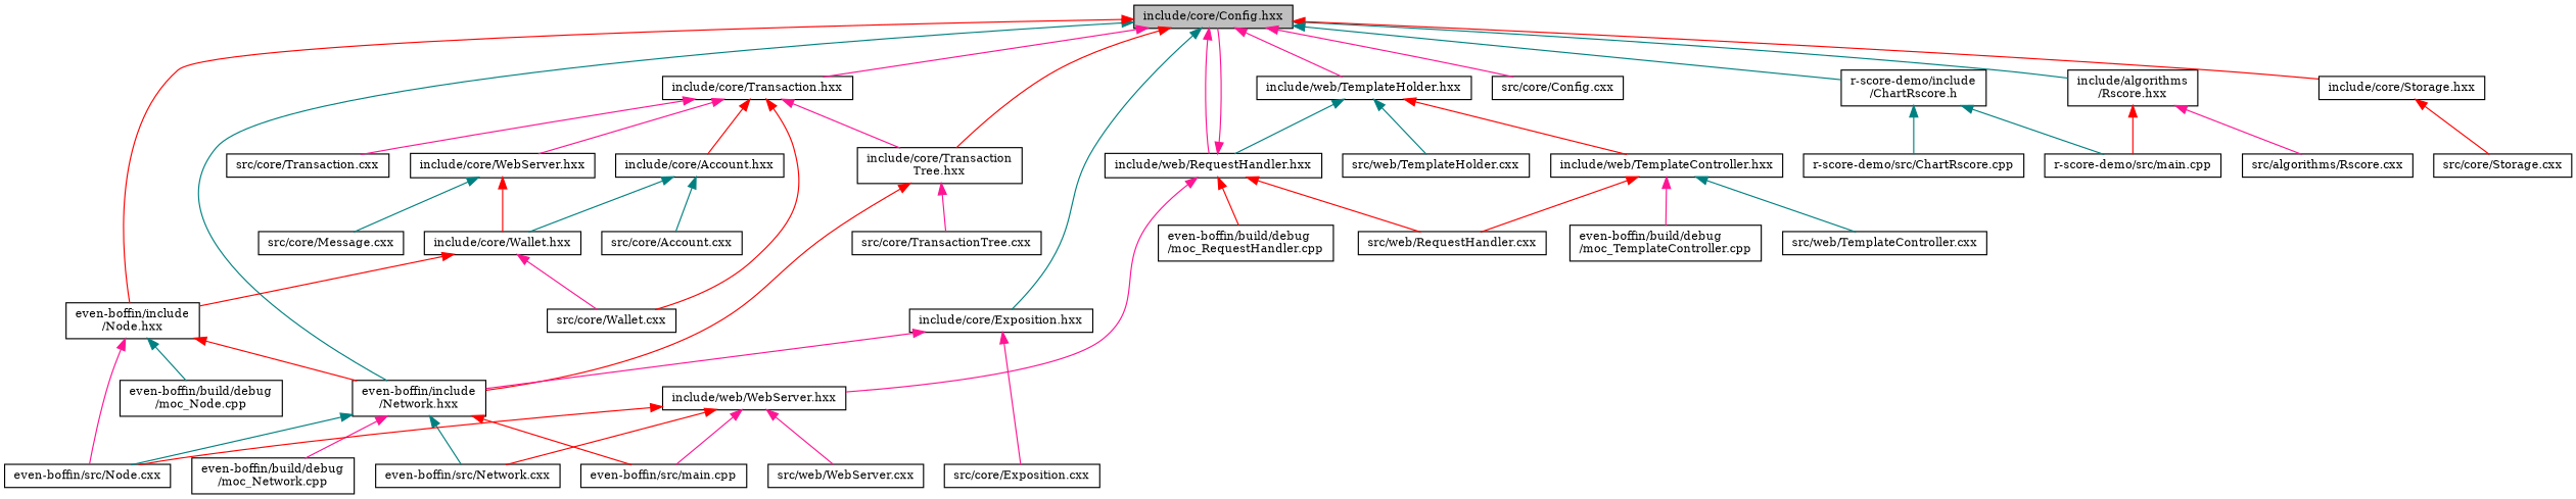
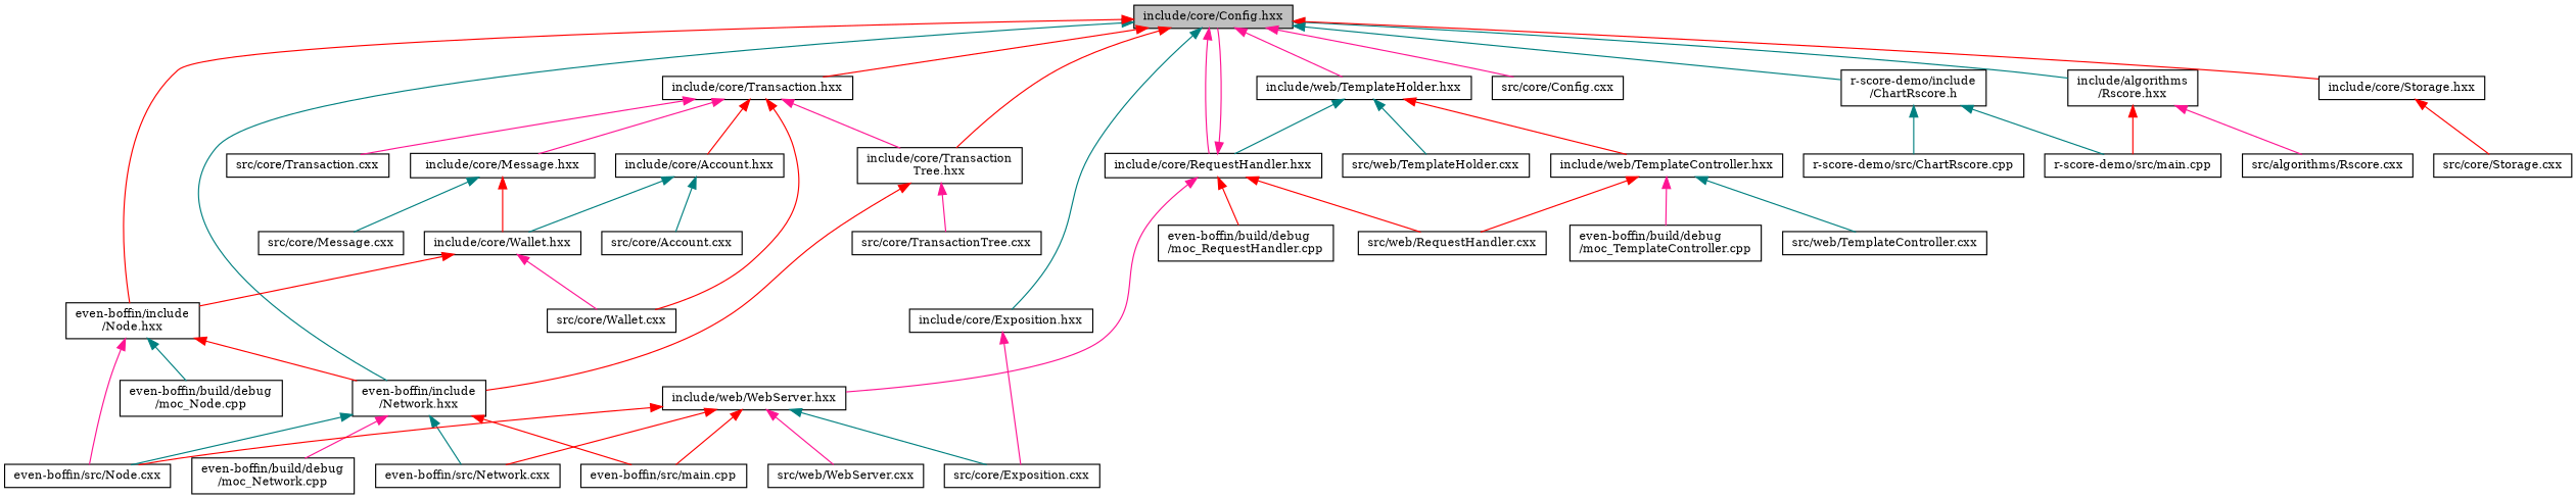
  digraph {
    fontname="DejaVu Serif"
    node [color=black fillcolor=white fontname="DejaVu Serif" fontsize=10 shape=record style=filled]
    edge [color=red dir=back fontname="DejaVu Serif" fontsize=10 labelfontname=Helvetica labelfontsize=10 style=solid]
    n1 [fillcolor=grey75 fontcolor=black height=0.2 label="include/core/Config.hxx" width=0.4]
    n2 [height=0.2 label="even-boffin/include\l/Network.hxx" width=0.4]
    n3 [height=0.2 label="even-boffin/include\l/Node.hxx" width=0.4]
-   n4 [height=0.2 label="include/web/RequestHandler.hxx" width=0.4]
+   n4 [height=0.2 label="include/core/RequestHandler.hxx" width=0.4]
    n5 [height=0.2 label="src/core/Config.cxx" width=0.4]
    n6 [height=0.2 label="include/web/TemplateHolder.hxx" width=0.4]
    n7 [height=0.2 label="include/algorithms\l/Rscore.hxx" width=0.4]
    n8 [height=0.2 label="include/core/Transaction.hxx" width=0.4]
    n9 [height=0.2 label="include/core/Transaction\lTree.hxx" width=0.4]
    n10 [height=0.2 label="include/core/Exposition.hxx" width=0.4]
    n11 [height=0.2 label="include/core/Storage.hxx" width=0.4]
    n12 [height=0.2 label="r-score-demo/include\l/ChartRscore.h" width=0.4]
    n13 [height=0.2 label="even-boffin/build/debug\l/moc_Network.cpp" width=0.4]
    n14 [height=0.2 label="even-boffin/src/main.cpp" width=0.4]
    n15 [height=0.2 label="even-boffin/src/Network.cxx" width=0.4]
    n16 [height=0.2 label="even-boffin/src/Node.cxx" width=0.4]
    n17 [height=0.2 label="even-boffin/build/debug\l/moc_Node.cpp" width=0.4]
    n18 [height=0.2 label="even-boffin/build/debug\l/moc_RequestHandler.cpp" width=0.4]
    n19 [height=0.2 label="include/web/WebServer.hxx" width=0.4]
    n20 [height=0.2 label="src/web/RequestHandler.cxx" width=0.4]
    n21 [height=0.2 label="include/web/TemplateController.hxx" width=0.4]
    n22 [height=0.2 label="src/web/TemplateHolder.cxx" width=0.4]
    n23 [height=0.2 label="r-score-demo/src/main.cpp" width=0.4]
    n24 [height=0.2 label="src/algorithms/Rscore.cxx" width=0.4]
    n25 [height=0.2 label="include/core/Account.hxx" width=0.4]
    n26 [height=0.2 label="src/core/Wallet.cxx" width=0.4]
-   n27 [height=0.2 label="include/core/WebServer.hxx" width=0.4]
+   n27 [height=0.2 label="include/core/Message.hxx" width=0.4]
    n28 [height=0.2 label="src/core/Transaction.cxx" width=0.4]
    n29 [height=0.2 label="src/core/TransactionTree.cxx" width=0.4]
    n30 [height=0.2 label="src/core/Exposition.cxx" width=0.4]
    n31 [height=0.2 label="src/core/Storage.cxx" width=0.4]
    n32 [height=0.2 label="r-score-demo/src/ChartRscore.cpp" width=0.4]
    n33 [height=0.2 label="src/web/WebServer.cxx" width=0.4]
    n34 [height=0.2 label="even-boffin/build/debug\l/moc_TemplateController.cpp" width=0.4]
    n35 [height=0.2 label="src/web/TemplateController.cxx" width=0.4]
    n36 [height=0.2 label="include/core/Wallet.hxx" width=0.4]
    n37 [height=0.2 label="src/core/Account.cxx" width=0.4]
    n38 [height=0.2 label="src/core/Message.cxx" width=0.4]
    n1 -> n2 [color=teal]
    n1 -> n3
    n1 -> n4 [color=deeppink]
    n1 -> n5 [color=deeppink]
    n1 -> n6 [color=deeppink]
    n1 -> n7 [color=teal]
-   n1 -> n8 [color=deeppink]
+   n1 -> n8
    n1 -> n9
    n1 -> n10 [color=teal]
    n1 -> n11
    n1 -> n12 [color=teal]
    n2 -> n13 [color=deeppink]
    n2 -> n14
    n2 -> n15 [color=teal]
    n2 -> n16 [color=teal]
    n3 -> n2
    n3 -> n16 [color=deeppink]
    n3 -> n17 [color=teal]
    n4 -> n1 [color=deeppink]
    n4 -> n18
    n4 -> n19 [color=deeppink]
    n4 -> n20
    n6 -> n4 [color=teal]
    n6 -> n21
    n6 -> n22 [color=teal]
    n7 -> n23
    n7 -> n24 [color=deeppink]
    n8 -> n9 [color=deeppink]
    n8 -> n25
    n8 -> n26
    n8 -> n27 [color=deeppink]
    n8 -> n28 [color=deeppink]
    n9 -> n2
    n9 -> n29 [color=deeppink]
-   n10 -> n2 [color=deeppink]
    n10 -> n30 [color=deeppink]
    n11 -> n31
    n12 -> n23 [color=teal]
    n12 -> n32 [color=teal]
-   n19 -> n14 [color=deeppink]
+   n19 -> n14
    n19 -> n15
    n19 -> n16
+   n19 -> n30 [color=teal]
    n19 -> n33 [color=deeppink]
    n21 -> n20
    n21 -> n34 [color=deeppink]
    n21 -> n35 [color=teal]
    n25 -> n36 [color=teal]
    n25 -> n37 [color=teal]
    n27 -> n36
    n27 -> n38 [color=teal]
    n36 -> n3
    n36 -> n26 [color=deeppink]
  }
